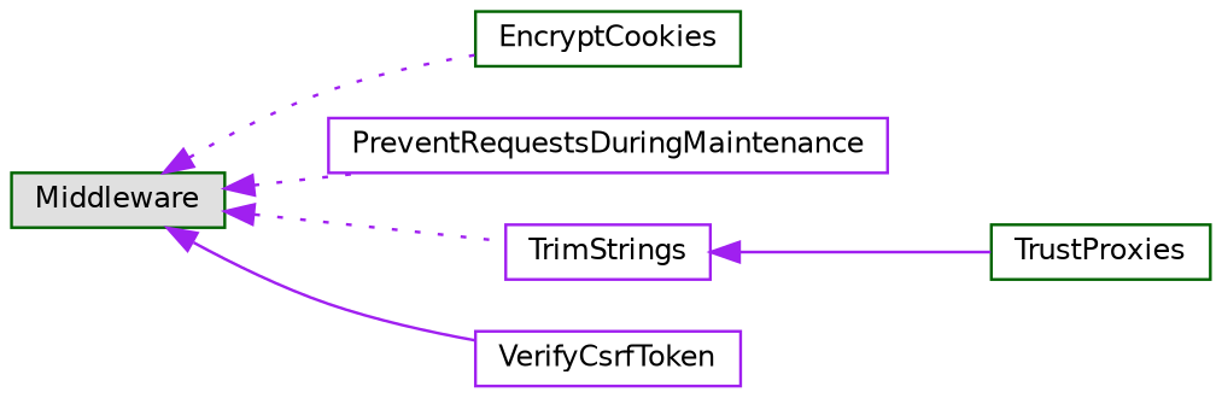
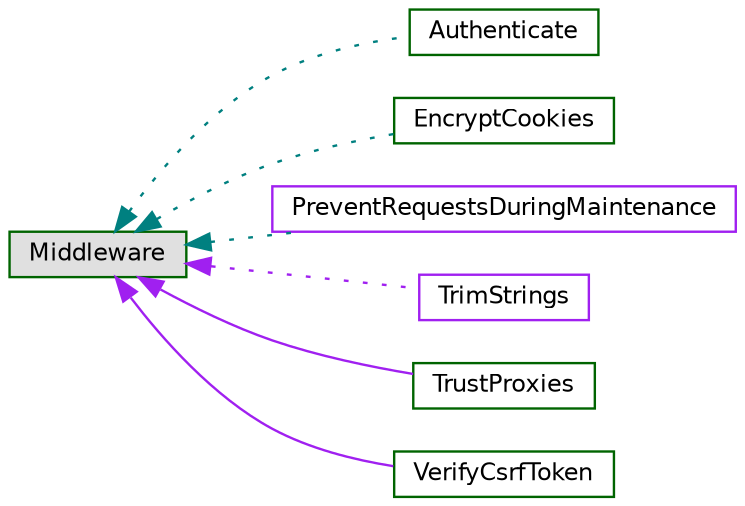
  digraph {
    rankdir=LR
    node [color=darkgreen fillcolor=white fontname=Helvetica fontsize=10 shape=box style=filled]
    edge [color=purple dir=back fontname=Helvetica fontsize=10 labelfontname=Helvetica labelfontsize=10 style=dotted]
    n1 [fillcolor="#E0E0E0" height=0.2 label=Middleware width=0.4]
+   n2 [height=0.2 label=Authenticate width=0.4]
    n3 [height=0.2 label=EncryptCookies width=0.4]
    n4 [color=purple height=0.2 label=PreventRequestsDuringMaintenance width=0.4]
    n5 [color=purple height=0.2 label=TrimStrings width=0.4]
    n6 [height=0.2 label=TrustProxies width=0.4]
-   n7 [color=purple height=0.2 label=VerifyCsrfToken width=0.4]
-   n1 -> n3
-   n1 -> n4
+   n7 [height=0.2 label=VerifyCsrfToken width=0.4]
+   n1 -> n2 [color=teal]
+   n1 -> n3 [color=teal]
+   n1 -> n4 [color=teal]
    n1 -> n5
-   n5 -> n6 [style=solid]
+   n1 -> n6 [style=solid]
    n1 -> n7 [style=solid]
  }
